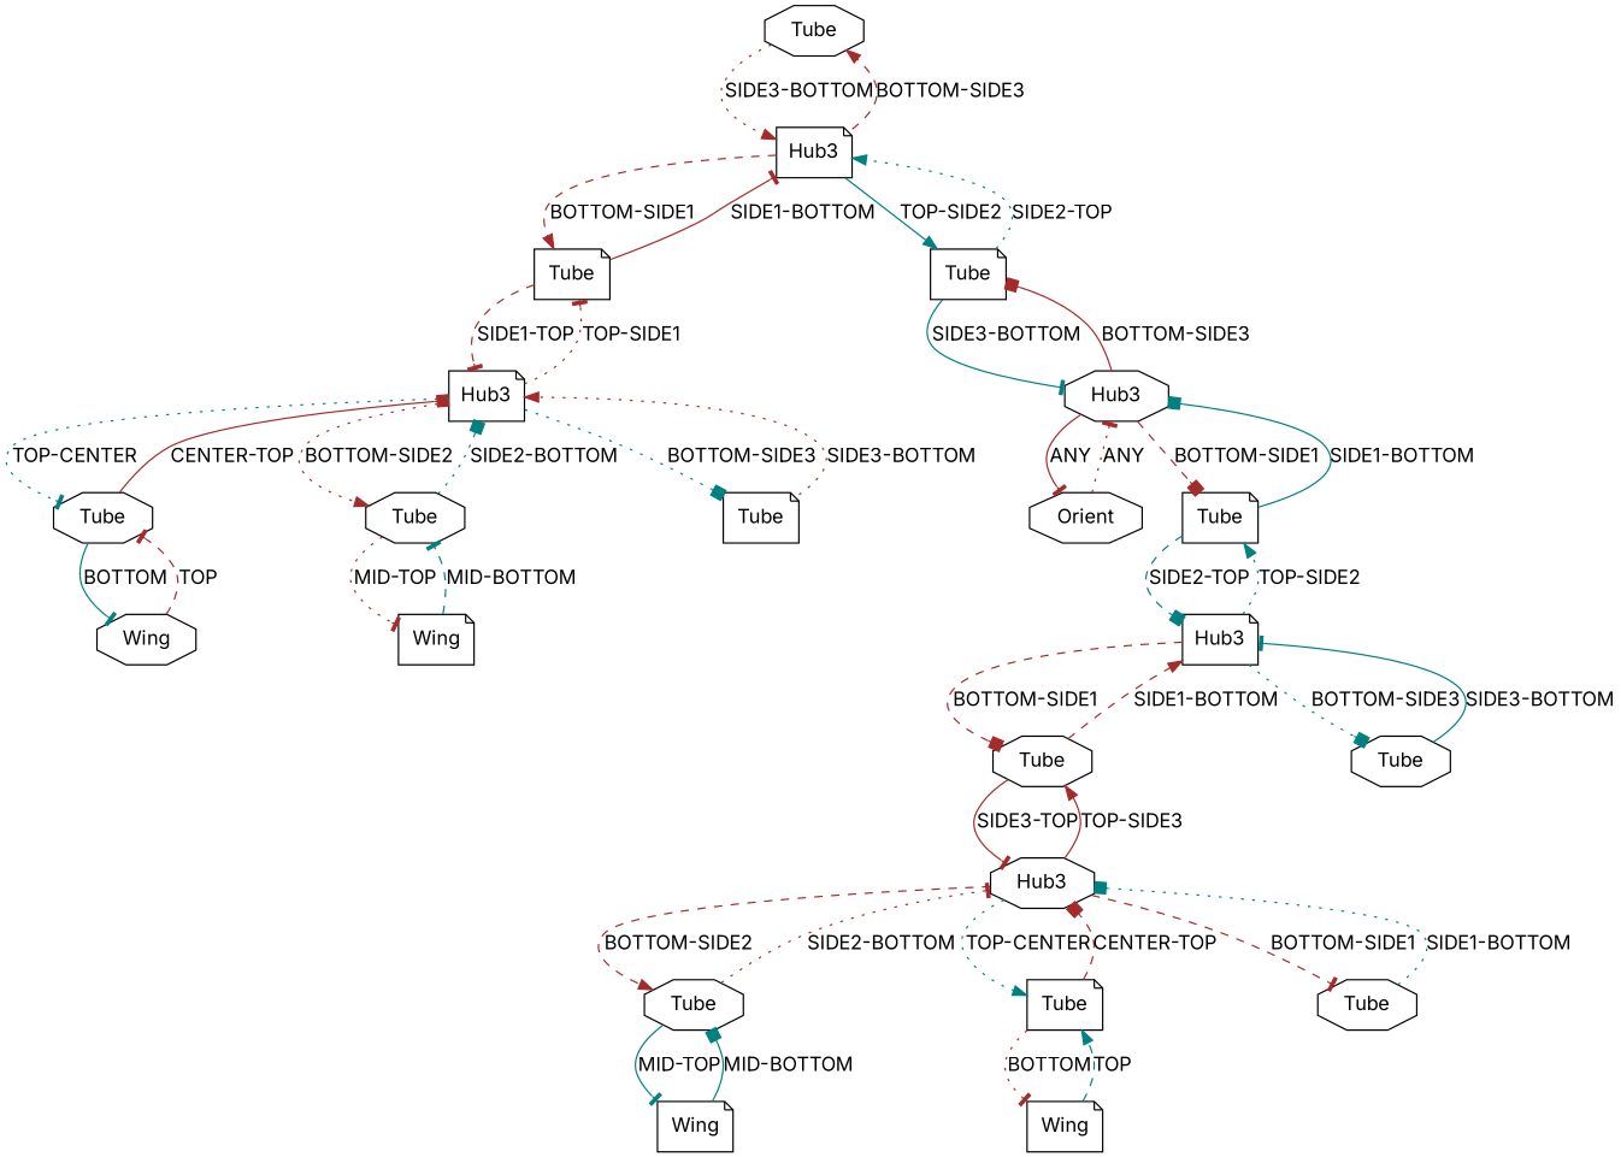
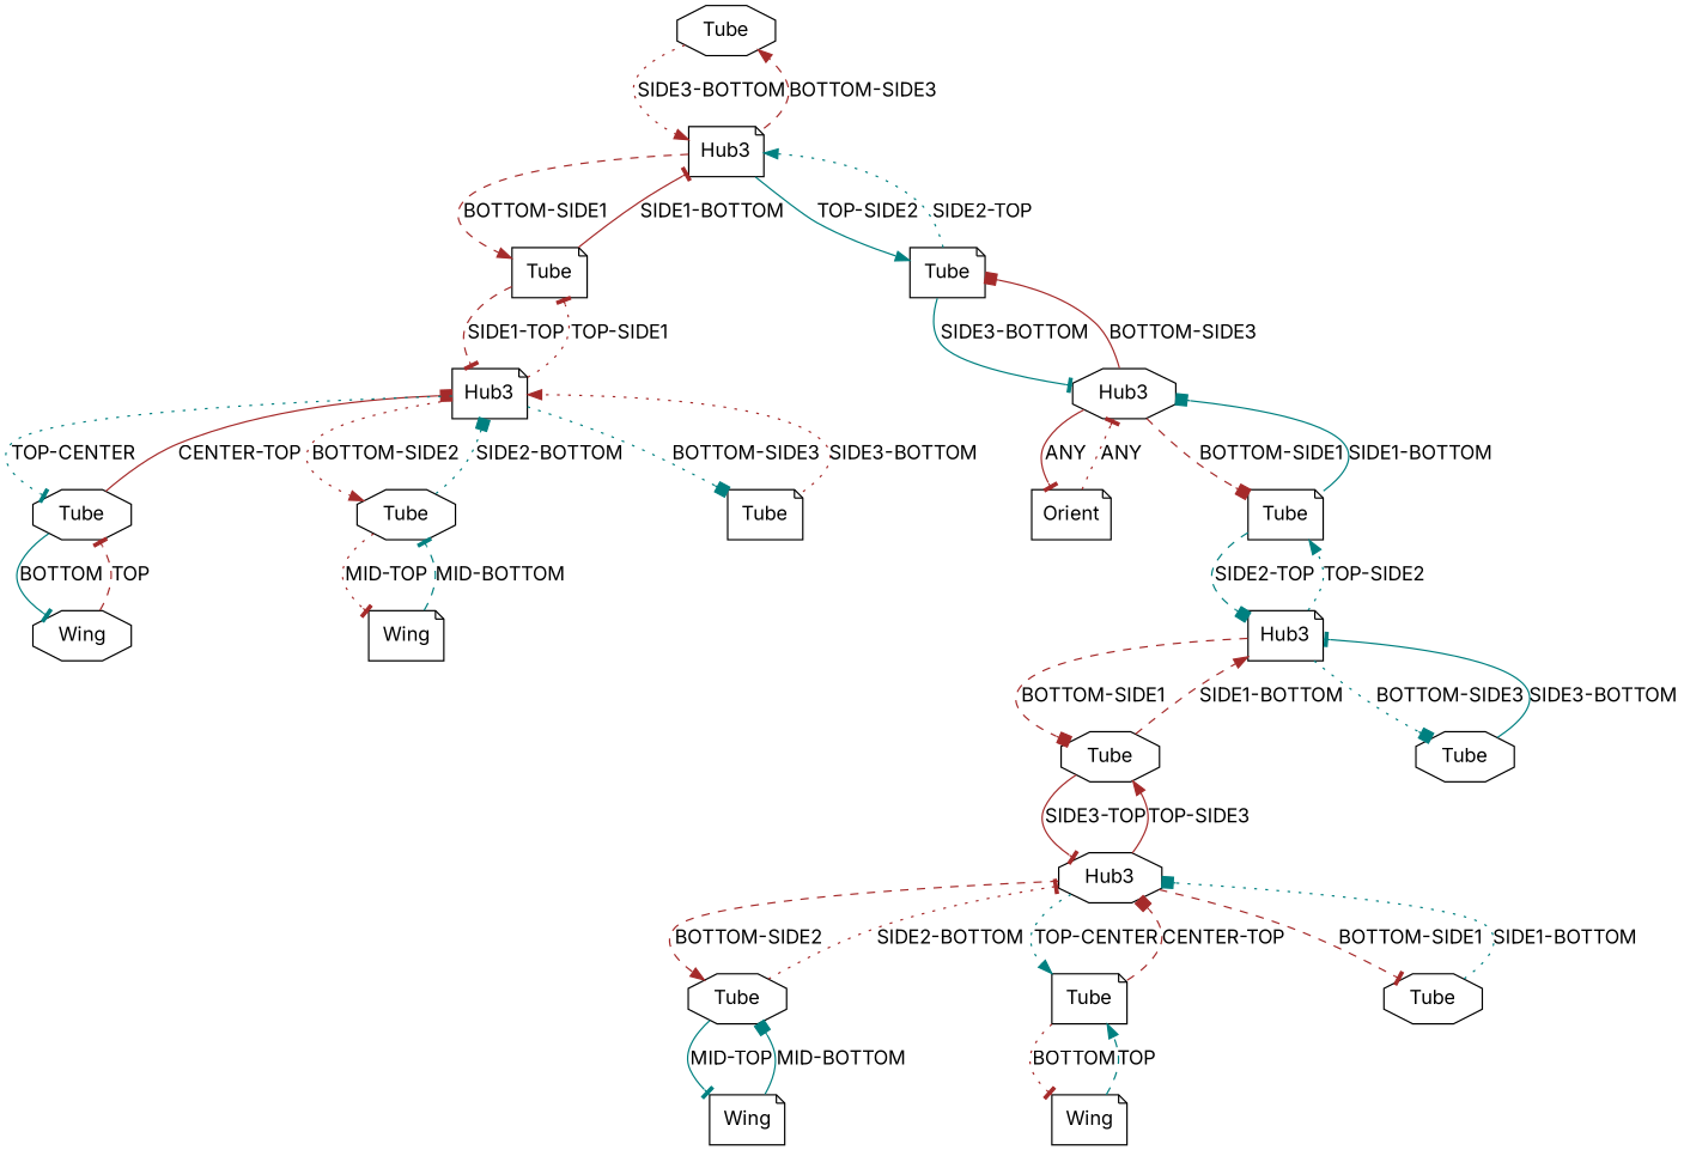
  digraph {
    fontname=Inter
    node [shape=octagon fontname=Inter]
    edge [color=brown style=dotted arrowhead=tee fontname=Inter]
    n1 [instance=Tube_instance_1 label=Tube]
    n2 [instance=Hub3_instance_2 label=Hub3 shape=note]
-   n3 [instance=Orient label=Orient]
+   n3 [instance=Orient label=Orient shape=note]
    n4 [instance=Hub3_instance_3 label=Hub3]
    n5 [instance=Wing_instance_1 label=Wing]
    n6 [instance=Tube_instance_16 label=Tube]
    n7 [instance=Tube_instance_3 label=Tube]
    n8 [instance=Hub3_instance_1 label=Hub3]
    n9 [instance=Hub3_instance_4 label=Hub3 shape=note]
    n10 [instance=Wing_instance_2 label=Wing shape=note]
    n11 [instance=Tube_instance_5 label=Tube]
    n12 [instance=Tube_instance_4 label=Tube shape=note]
    n13 [instance=Hub3_instance_5 label=Hub3 shape=note]
    n14 [instance=Tube_instance_8 label=Tube]
    n15 [instance=Tube_instance_9 label=Tube shape=note]
    n16 [instance=Tube_instance_14 label=Tube]
    n17 [instance=Wing_instance_3 label=Wing shape=note]
    n18 [instance=Tube_instance_11 label=Tube shape=note]
    n19 [instance=Tube_instance_7 label=Tube shape=note]
    n20 [instance=Wing_instance_5 label=Wing shape=note]
    n21 [instance=Tube_instance_12 label=Tube shape=note]
    n22 [instance=Tube_instance_15 label=Tube]
    n1 -> n2 [label="SIDE3-BOTTOM" arrowhead=normal]
    n2 -> n1 [label="BOTTOM-SIDE3" style=dashed arrowhead=normal]
    n2 -> n12 [label="BOTTOM-SIDE1" style=dashed arrowhead=normal]
    n2 -> n18 [label="TOP-SIDE2" color=teal style=solid arrowhead=normal]
    n3 -> n4 [label=ANY]
    n4 -> n3 [label=ANY style=solid]
    n4 -> n18 [label="BOTTOM-SIDE3" style=solid arrowhead=box]
    n4 -> n19 [label="BOTTOM-SIDE1" style=dashed arrowhead=box]
    n5 -> n6 [label=TOP style=dashed]
    n6 -> n5 [label=BOTTOM color=teal style=solid]
    n6 -> n13 [label="CENTER-TOP" style=solid arrowhead=box]
    n7 -> n8 [label="SIDE3-TOP" style=solid]
    n7 -> n9 [label="SIDE1-BOTTOM" style=dashed arrowhead=normal]
    n8 -> n7 [label="TOP-SIDE3" style=solid arrowhead=normal]
    n8 -> n14 [label="BOTTOM-SIDE2" style=dashed arrowhead=normal]
    n8 -> n15 [label="TOP-CENTER" color=teal arrowhead=normal]
    n8 -> n16 [label="BOTTOM-SIDE1" style=dashed]
    n9 -> n7 [label="BOTTOM-SIDE1" style=dashed arrowhead=box]
    n9 -> n19 [label="TOP-SIDE2" color=teal arrowhead=normal]
    n9 -> n22 [label="BOTTOM-SIDE3" color=teal arrowhead=box]
    n10 -> n11 [label="MID-BOTTOM" color=teal style=dashed]
    n11 -> n10 [label="MID-TOP"]
    n11 -> n13 [label="SIDE2-BOTTOM" color=teal arrowhead=box]
    n12 -> n2 [label="SIDE1-BOTTOM" style=solid]
    n12 -> n13 [label="SIDE1-TOP" style=dashed]
    n13 -> n6 [label="TOP-CENTER" color=teal]
    n13 -> n11 [label="BOTTOM-SIDE2" arrowhead=normal]
    n13 -> n12 [label="TOP-SIDE1"]
    n13 -> n21 [label="BOTTOM-SIDE3" color=teal arrowhead=box]
    n14 -> n8 [label="SIDE2-BOTTOM"]
    n14 -> n20 [label="MID-TOP" color=teal style=solid]
    n15 -> n8 [label="CENTER-TOP" style=dashed arrowhead=box]
    n15 -> n17 [label=BOTTOM]
    n16 -> n8 [label="SIDE1-BOTTOM" color=teal arrowhead=box]
    n17 -> n15 [label=TOP color=teal style=dashed arrowhead=normal]
    n18 -> n2 [label="SIDE2-TOP" color=teal arrowhead=normal]
    n18 -> n4 [label="SIDE3-BOTTOM" color=teal style=solid]
    n19 -> n4 [label="SIDE1-BOTTOM" color=teal style=solid arrowhead=box]
    n19 -> n9 [label="SIDE2-TOP" color=teal style=dashed arrowhead=box]
    n20 -> n14 [label="MID-BOTTOM" color=teal style=solid arrowhead=box]
    n21 -> n13 [label="SIDE3-BOTTOM" arrowhead=normal]
    n22 -> n9 [label="SIDE3-BOTTOM" color=teal style=solid]
  }
